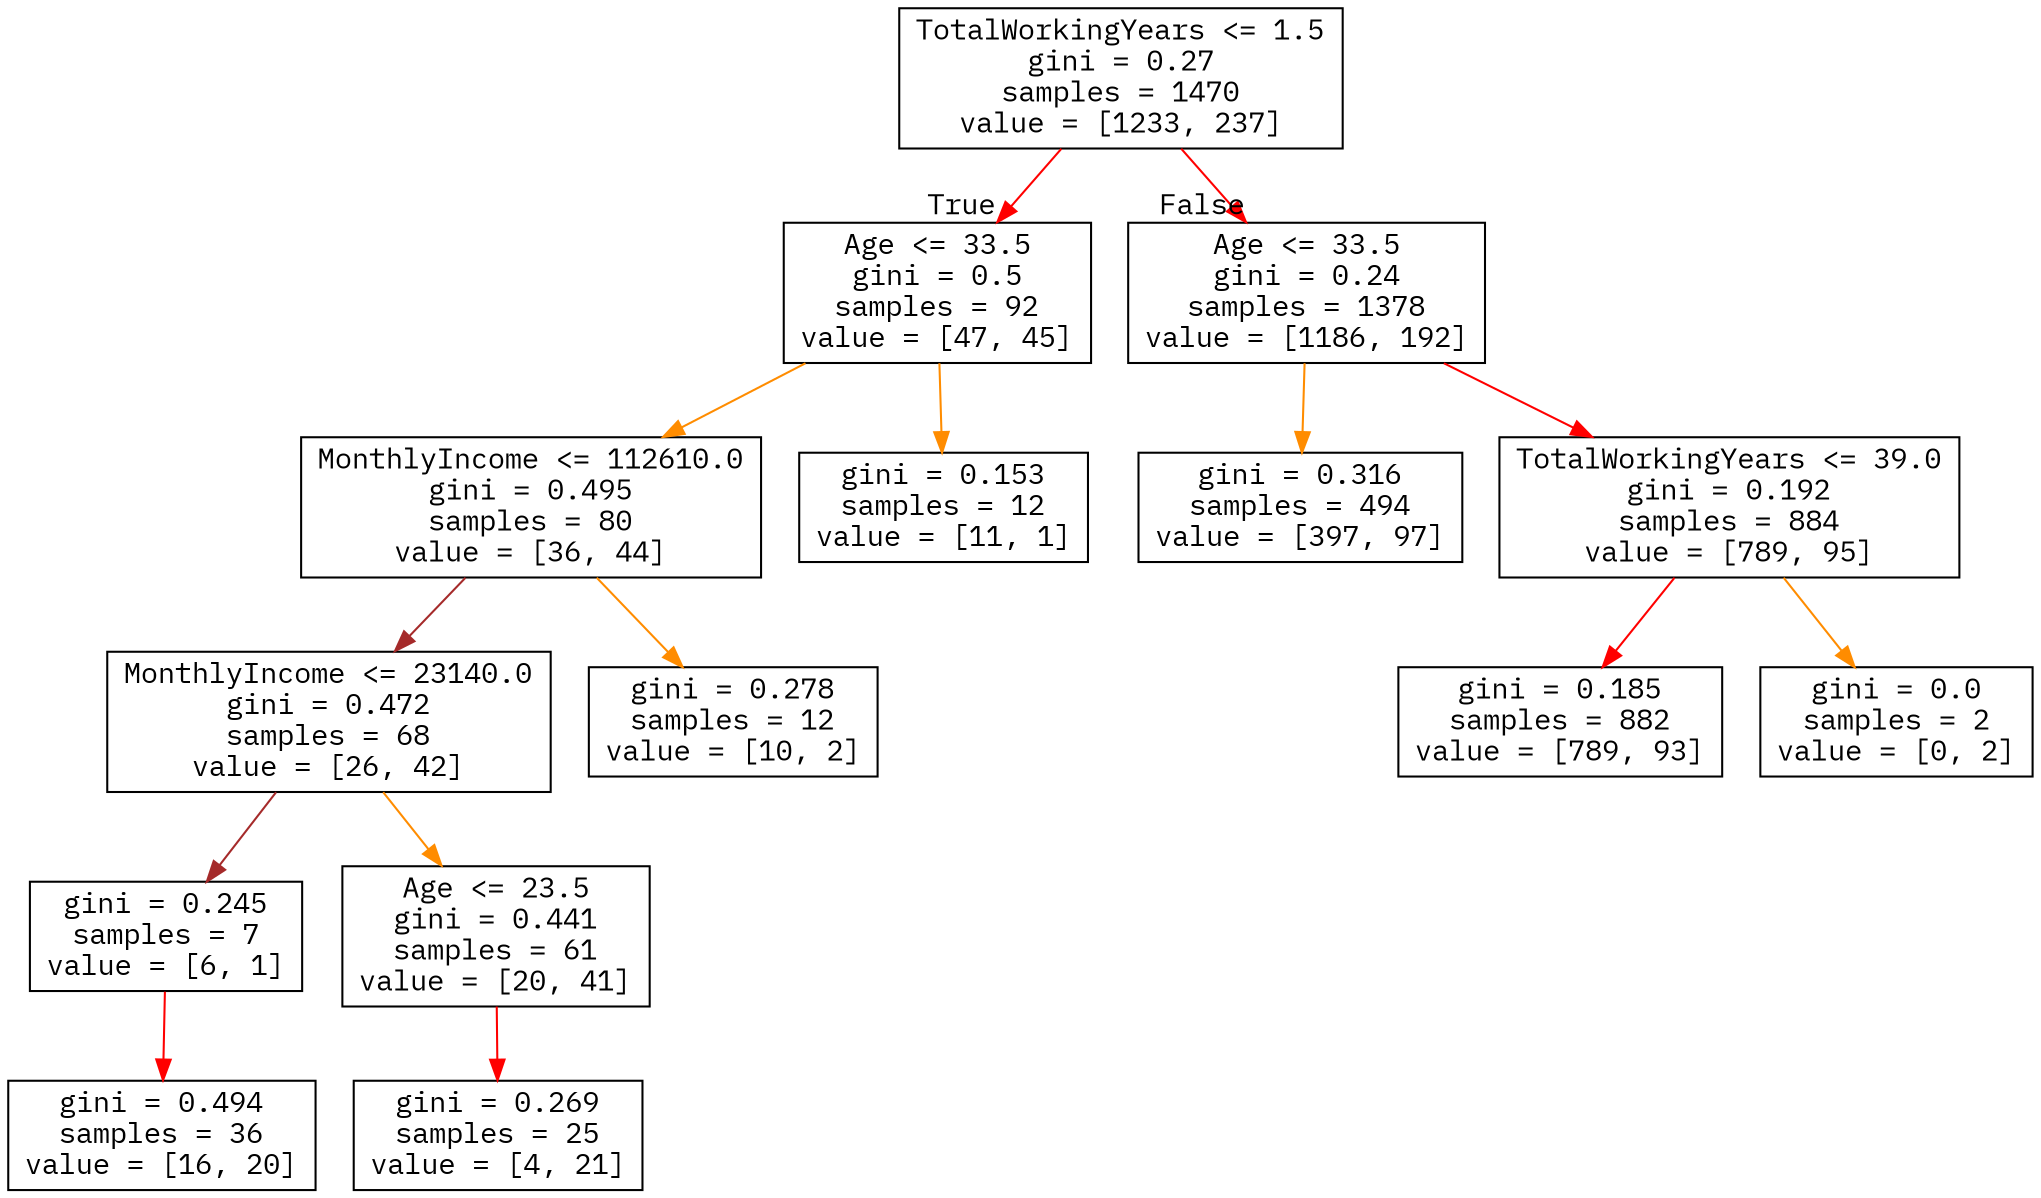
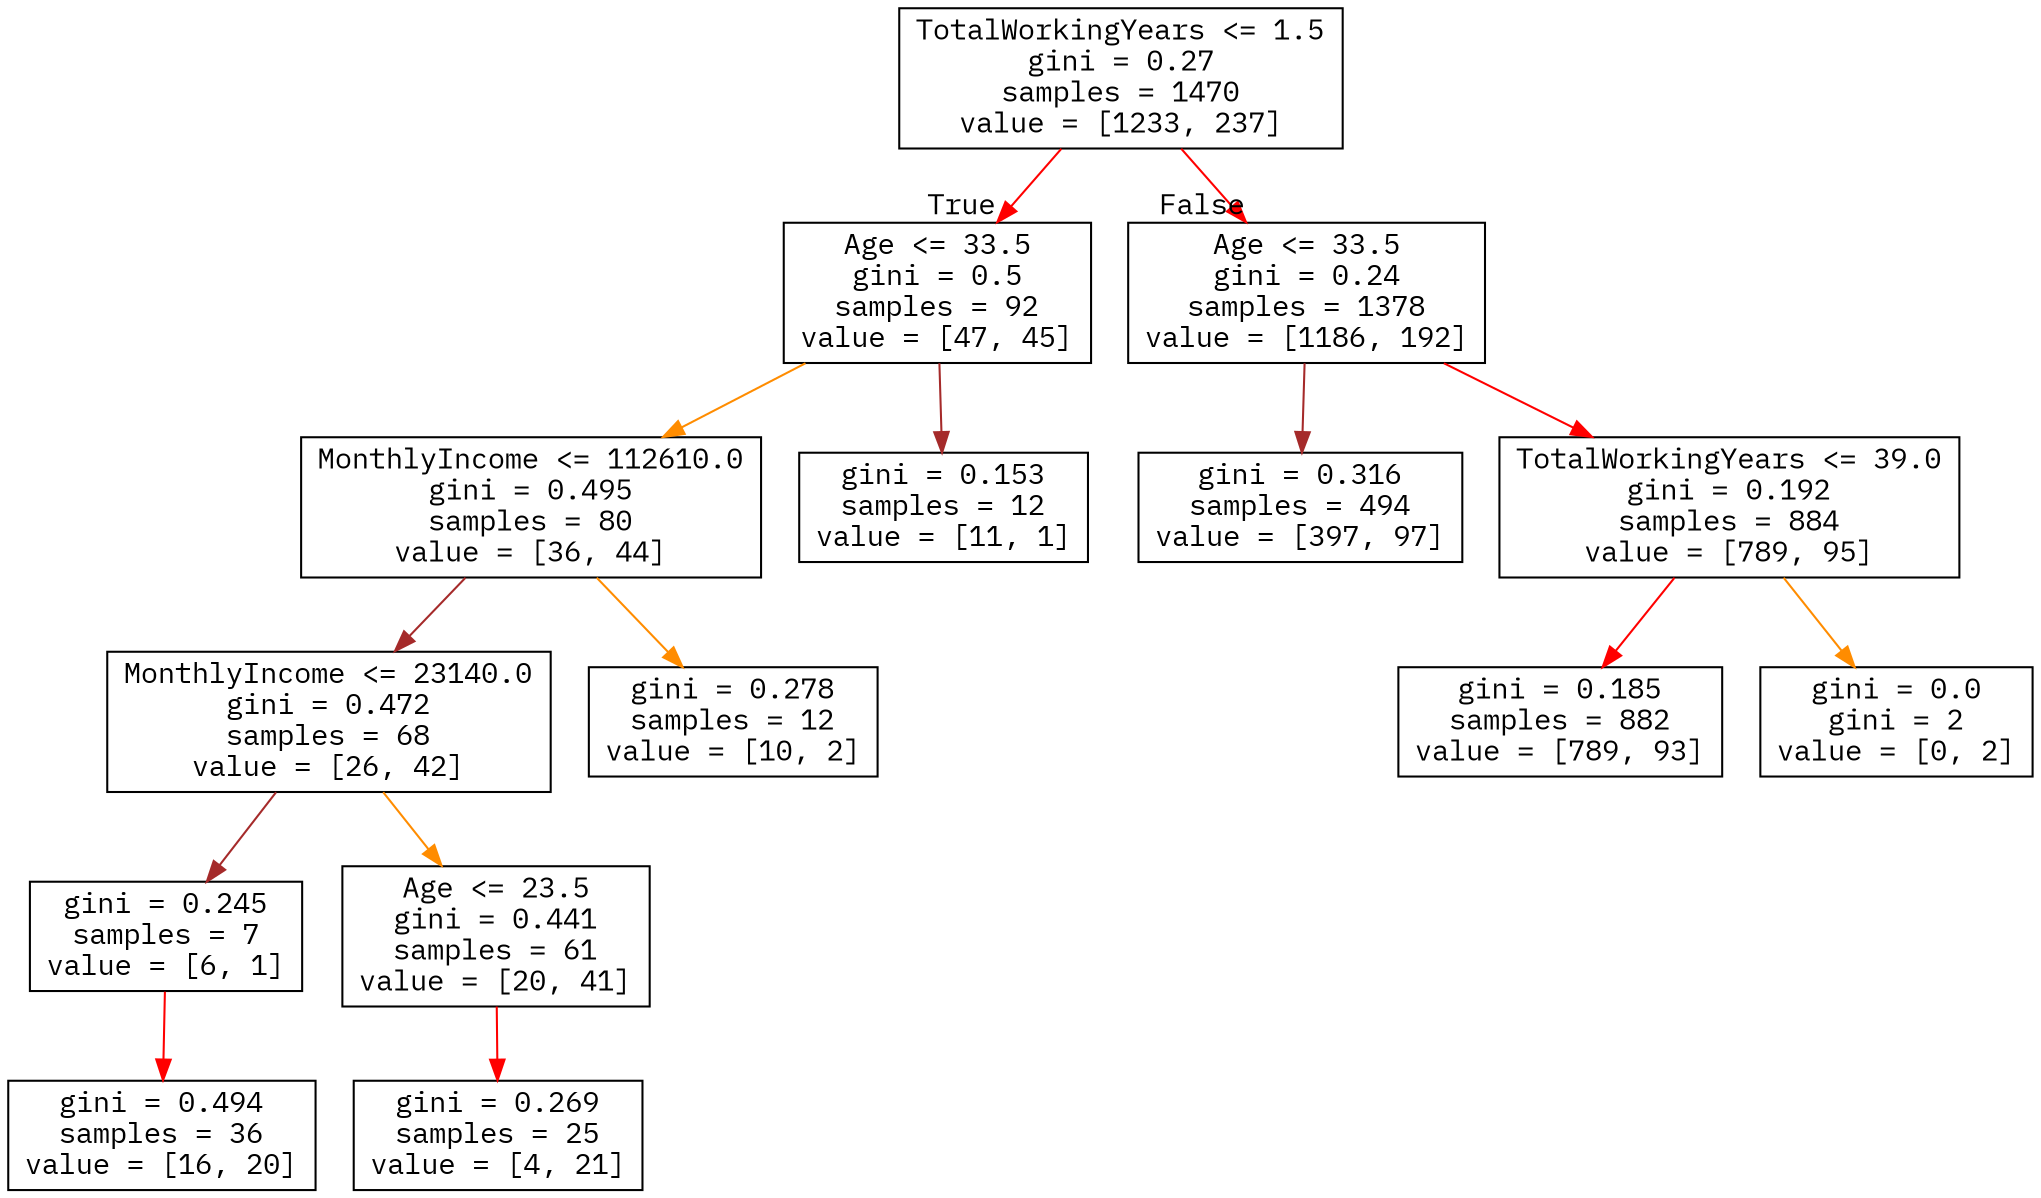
  digraph {
    fontname="IBM Plex Mono"
    node [fontname="IBM Plex Mono" shape=box]
    edge [color=red fontname="IBM Plex Mono"]
    n1 [label="TotalWorkingYears <= 1.5\ngini = 0.27\nsamples = 1470\nvalue = [1233, 237]"]
    n2 [label="Age <= 33.5\ngini = 0.5\nsamples = 92\nvalue = [47, 45]"]
    n3 [label="Age <= 33.5\ngini = 0.24\nsamples = 1378\nvalue = [1186, 192]"]
    n4 [label="MonthlyIncome <= 112610.0\ngini = 0.495\nsamples = 80\nvalue = [36, 44]"]
    n5 [label="gini = 0.153\nsamples = 12\nvalue = [11, 1]"]
    n6 [label="gini = 0.316\nsamples = 494\nvalue = [397, 97]"]
    n7 [label="TotalWorkingYears <= 39.0\ngini = 0.192\nsamples = 884\nvalue = [789, 95]"]
    n8 [label="MonthlyIncome <= 23140.0\ngini = 0.472\nsamples = 68\nvalue = [26, 42]"]
    n9 [label="gini = 0.278\nsamples = 12\nvalue = [10, 2]"]
    n10 [label="gini = 0.245\nsamples = 7\nvalue = [6, 1]"]
    n11 [label="Age <= 23.5\ngini = 0.441\nsamples = 61\nvalue = [20, 41]"]
    n12 [label="gini = 0.494\nsamples = 36\nvalue = [16, 20]"]
    n13 [label="gini = 0.269\nsamples = 25\nvalue = [4, 21]"]
    n14 [label="gini = 0.185\nsamples = 882\nvalue = [789, 93]"]
-   n15 [label="gini = 0.0\nsamples = 2\nvalue = [0, 2]"]
+   n15 [label="gini = 0.0\ngini = 2\nvalue = [0, 2]"]
    n1 -> n2 [headlabel=True labelangle=45 labeldistance=2.5]
    n1 -> n3 [headlabel=False labelangle=-45 labeldistance=2.5]
    n2 -> n4 [color=darkorange]
-   n2 -> n5 [color=darkorange]
-   n3 -> n6 [color=darkorange]
+   n2 -> n5 [color=brown]
+   n3 -> n6 [color=brown]
    n3 -> n7
    n4 -> n8 [color=brown]
    n4 -> n9 [color=darkorange]
    n7 -> n14
    n7 -> n15 [color=darkorange]
    n8 -> n10 [color=brown]
    n8 -> n11 [color=darkorange]
    n10 -> n12
    n11 -> n13
  }
